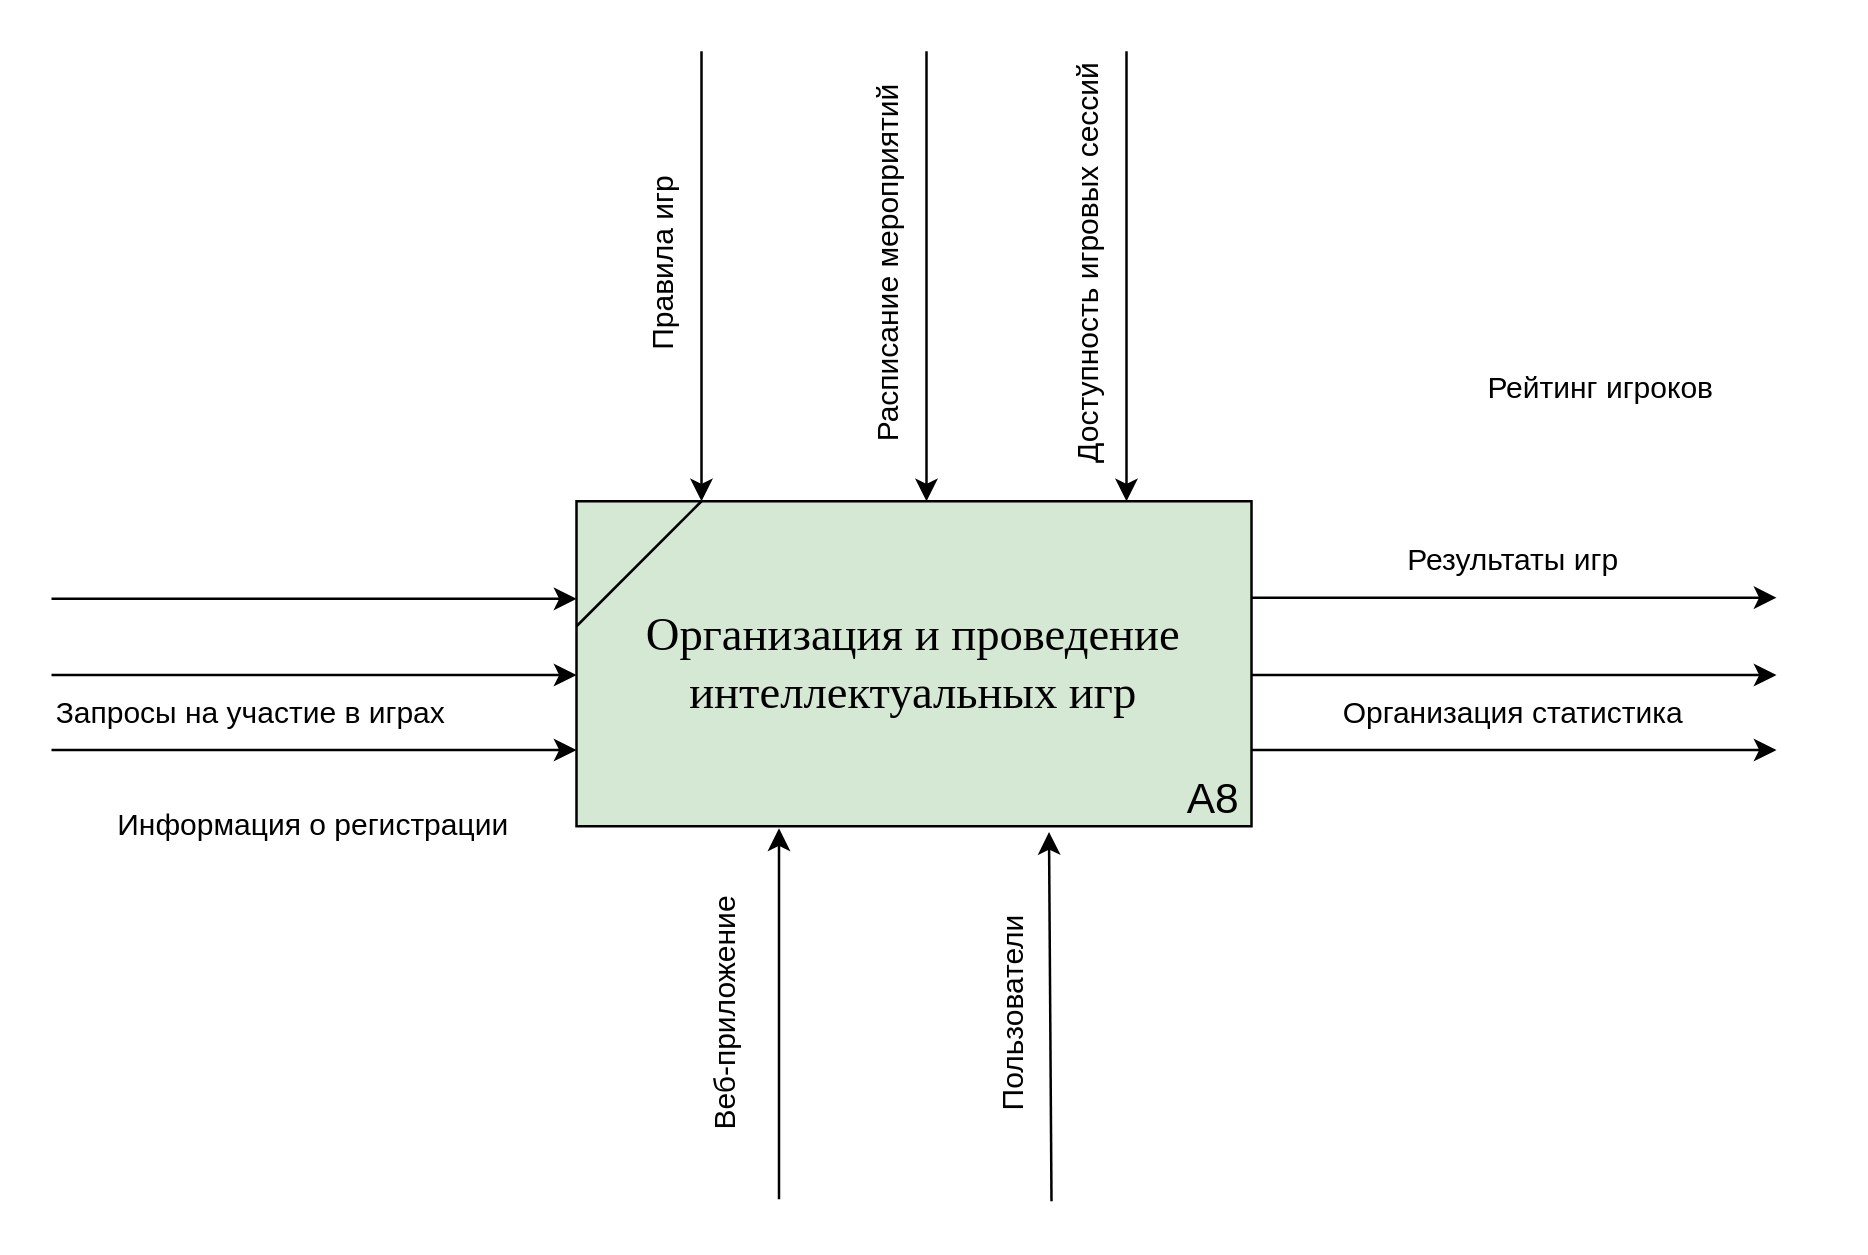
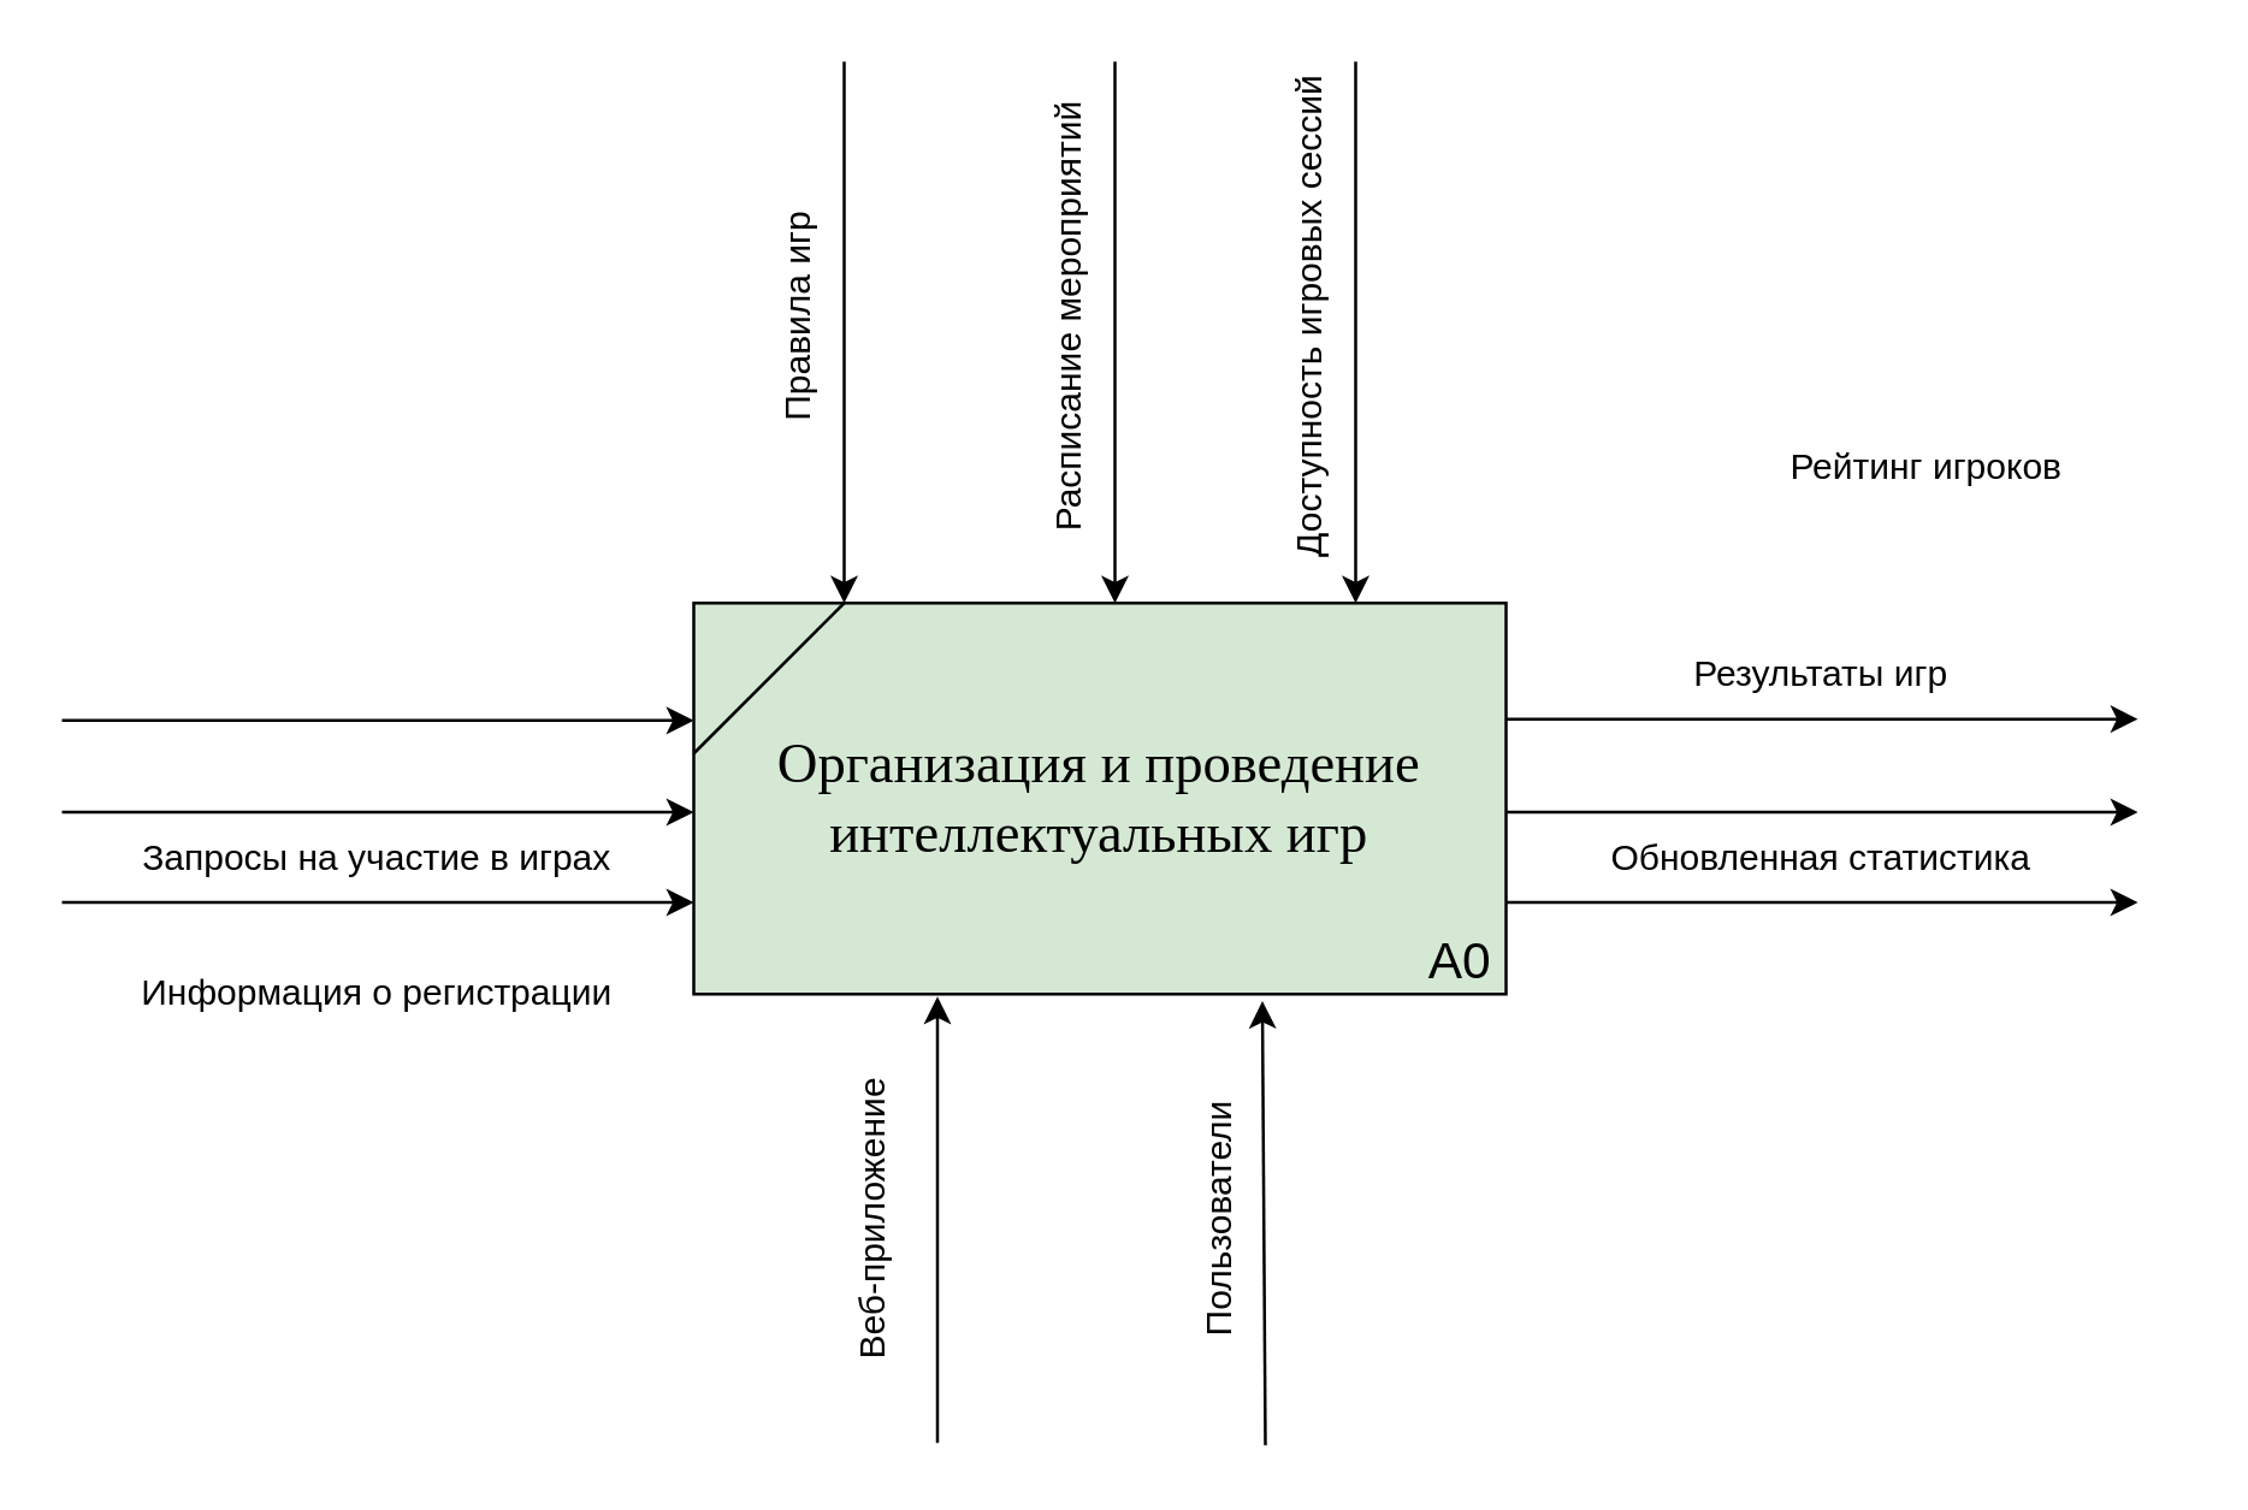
  <mxCell id="0" />
  <mxCell id="1" parent="0" />
  <mxCell id="2" value="&lt;span style=&quot;font-size:14.0pt;font-family:&amp;quot;Times New Roman&amp;quot;,serif;&lt;br/&gt;mso-fareast-font-family:Calibri;mso-fareast-theme-font:minor-latin;mso-ansi-language:&lt;br/&gt;RU;mso-fareast-language:EN-US;mso-bidi-language:AR-SA&quot;&gt;Организация и проведение&lt;br&gt;интеллектуальных игр&lt;/span&gt;" style="rounded=0;whiteSpace=wrap;html=1;fillColor=#d5e8d4;" parent="1" vertex="1"><mxGeometry x="230" y="200" width="270" height="130" as="geometry" /></mxCell>
- <mxCell id="3" value="&lt;font style=&quot;font-size: 17px;&quot;&gt;А8&lt;/font&gt;" style="text;html=1;align=center;verticalAlign=middle;whiteSpace=wrap;rounded=0;" parent="1" vertex="1"><mxGeometry x="470" y="310" width="30" height="20" as="geometry" /></mxCell>
+ <mxCell id="3" value="&lt;font style=&quot;font-size: 17px;&quot;&gt;А0&lt;/font&gt;" style="text;html=1;align=center;verticalAlign=middle;whiteSpace=wrap;rounded=0;" parent="1" vertex="1"><mxGeometry x="470" y="310" width="30" height="20" as="geometry" /></mxCell>
  <mxCell id="4" value="" style="endArrow=none;html=1;rounded=0;" parent="1" edge="1"><mxGeometry width="50" height="50" relative="1" as="geometry"><mxPoint x="230" y="250" as="sourcePoint" /><mxPoint x="280" y="200" as="targetPoint" /></mxGeometry></mxCell>
  <mxCell id="5" value="" style="endArrow=classic;html=1;rounded=0;" parent="1" edge="1"><mxGeometry width="50" height="50" relative="1" as="geometry"><mxPoint x="20" y="269.52" as="sourcePoint" /><mxPoint x="230" y="269.52" as="targetPoint" /></mxGeometry></mxCell>
  <mxCell id="6" value="Информация о регистрации" style="text;html=1;align=center;verticalAlign=middle;whiteSpace=wrap;rounded=0;" parent="1" vertex="1"><mxGeometry x="40" y="314.52" width="170" height="30" as="geometry" /></mxCell>
  <mxCell id="7" value="" style="endArrow=classic;html=1;rounded=0;" parent="1" edge="1"><mxGeometry width="50" height="50" relative="1" as="geometry"><mxPoint x="20" y="299.52" as="sourcePoint" /><mxPoint x="230" y="299.52" as="targetPoint" /></mxGeometry></mxCell>
- <mxCell id="8" value="Запросы на участие в играх" style="text;html=1;align=center;verticalAlign=middle;whiteSpace=wrap;rounded=0;" parent="1" vertex="1"><mxGeometry x="15" y="269.52" width="170" height="30" as="geometry" /></mxCell>
+ <mxCell id="8" value="Запросы на участие в играх" style="text;html=1;align=center;verticalAlign=middle;whiteSpace=wrap;rounded=0;" parent="1" vertex="1"><mxGeometry x="40" y="269.52" width="170" height="30" as="geometry" /></mxCell>
  <mxCell id="9" value="" style="endArrow=classic;html=1;rounded=0;" parent="1" edge="1"><mxGeometry width="50" height="50" relative="1" as="geometry"><mxPoint x="20" y="239.04" as="sourcePoint" /><mxPoint x="230" y="239.04" as="targetPoint" /></mxGeometry></mxCell>
  <mxCell id="10" value="" style="endArrow=classic;html=1;rounded=0;" parent="1" edge="1"><mxGeometry width="50" height="50" relative="1" as="geometry"><mxPoint x="500" y="238.56" as="sourcePoint" /><mxPoint x="710" y="238.56" as="targetPoint" /></mxGeometry></mxCell>
  <mxCell id="11" value="Результаты игр&lt;span style=&quot;color: rgba(0, 0, 0, 0); font-family: monospace; font-size: 0px; text-align: start; text-wrap: nowrap;&quot;&gt;%3CmxGraphModel%3E%3Croot%3E%3CmxCell%20id%3D%220%22%2F%3E%3CmxCell%20id%3D%221%22%20parent%3D%220%22%2F%3E%3CmxCell%20id%3D%222%22%20value%3D%22%22%20style%3D%22endArrow%3Dclassic%3Bhtml%3D1%3Brounded%3D0%3B%22%20edge%3D%221%22%20parent%3D%221%22%3E%3CmxGeometry%20width%3D%2250%22%20height%3D%2250%22%20relative%3D%221%22%20as%3D%22geometry%22%3E%3CmxPoint%20x%3D%22170%22%20y%3D%22300%22%20as%3D%22sourcePoint%22%2F%3E%3CmxPoint%20x%3D%22380%22%20y%3D%22300%22%20as%3D%22targetPoint%22%2F%3E%3C%2FmxGeometry%3E%3C%2FmxCell%3E%3CmxCell%20id%3D%223%22%20value%3D%22%D0%98%D0%BD%D1%84%D0%BE%D1%80%D0%BC%D0%B0%D1%86%D0%B8%D1%8F%20%D0%BE%20%D1%80%D0%B5%D0%B3%D0%B8%D1%81%D1%82%D1%80%D0%B0%D1%86%D0%B8%D0%B8%22%20style%3D%22text%3Bhtml%3D1%3Balign%3Dcenter%3BverticalAlign%3Dmiddle%3BwhiteSpace%3Dwrap%3Brounded%3D0%3B%22%20vertex%3D%221%22%20parent%3D%221%22%3E%3CmxGeometry%20x%3D%22190%22%20y%3D%22270%22%20width%3D%22170%22%20height%3D%2230%22%20as%3D%22geometry%22%2F%3E%3C%2FmxCell%3E%3C%2Froot%3E%3C%2FmxGraphModel%3E&lt;/span&gt;" style="text;html=1;align=center;verticalAlign=middle;whiteSpace=wrap;rounded=0;" parent="1" vertex="1"><mxGeometry x="520" y="208.56" width="170" height="30" as="geometry" /></mxCell>
  <mxCell id="12" value="" style="endArrow=classic;html=1;rounded=0;" parent="1" edge="1"><mxGeometry width="50" height="50" relative="1" as="geometry"><mxPoint x="500" y="269.52" as="sourcePoint" /><mxPoint x="710" y="269.52" as="targetPoint" /></mxGeometry></mxCell>
  <mxCell id="13" value="Рейтинг игроков" style="text;html=1;align=center;verticalAlign=middle;whiteSpace=wrap;rounded=0;" parent="1" vertex="1"><mxGeometry x="555" y="139.52" width="170" height="30" as="geometry" /></mxCell>
  <mxCell id="14" value="" style="endArrow=classic;html=1;rounded=0;" parent="1" edge="1"><mxGeometry width="50" height="50" relative="1" as="geometry"><mxPoint x="500" y="299.52" as="sourcePoint" /><mxPoint x="710" y="299.52" as="targetPoint" /></mxGeometry></mxCell>
- <mxCell id="15" value="Организация статистика" style="text;html=1;align=center;verticalAlign=middle;whiteSpace=wrap;rounded=0;" parent="1" vertex="1"><mxGeometry x="520" y="269.52" width="170" height="30" as="geometry" /></mxCell>
+ <mxCell id="15" value="Обновленная статистика" style="text;html=1;align=center;verticalAlign=middle;whiteSpace=wrap;rounded=0;" parent="1" vertex="1"><mxGeometry x="520" y="269.52" width="170" height="30" as="geometry" /></mxCell>
  <mxCell id="16" value="" style="endArrow=classic;html=1;rounded=0;entryX=0.3;entryY=1.013;entryDx=0;entryDy=0;entryPerimeter=0;" parent="1" edge="1"><mxGeometry width="50" height="50" relative="1" as="geometry"><mxPoint x="311" y="479.15" as="sourcePoint" /><mxPoint x="311" y="330.84" as="targetPoint" /></mxGeometry></mxCell>
  <mxCell id="17" value="Веб-приложение" style="text;html=1;align=center;verticalAlign=middle;whiteSpace=wrap;rounded=0;flipV=1;direction=north;rotation=-90;" parent="1" vertex="1"><mxGeometry x="210" y="390" width="160" height="30" as="geometry" /></mxCell>
  <mxCell id="18" value="" style="endArrow=classic;html=1;rounded=0;entryX=0.7;entryY=1.018;entryDx=0;entryDy=0;entryPerimeter=0;" parent="1" edge="1" target="2"><mxGeometry width="50" height="50" relative="1" as="geometry"><mxPoint x="420" y="480" as="sourcePoint" /><mxPoint x="580" y="404.741" as="targetPoint" /></mxGeometry></mxCell>
  <mxCell id="19" value="Пользователи" style="text;html=1;align=center;verticalAlign=middle;whiteSpace=wrap;rounded=0;flipV=1;direction=east;rotation=-90;" parent="1" vertex="1"><mxGeometry x="320" y="390" width="170" height="30" as="geometry" /></mxCell>
  <mxCell id="20" value="Правила игр" style="text;html=1;align=center;verticalAlign=middle;whiteSpace=wrap;rounded=0;rotation=-90;" vertex="1" parent="1"><mxGeometry x="180" y="90" width="170" height="30" as="geometry" /></mxCell>
  <mxCell id="21" value="" style="endArrow=classic;html=1;rounded=0;" edge="1" parent="1"><mxGeometry width="50" height="50" relative="1" as="geometry"><mxPoint x="280" y="20" as="sourcePoint" /><mxPoint x="280" y="200" as="targetPoint" /></mxGeometry></mxCell>
  <mxCell id="22" value="Расписание мероприятий" style="text;html=1;align=center;verticalAlign=middle;whiteSpace=wrap;rounded=0;rotation=-90;" vertex="1" parent="1"><mxGeometry x="270" y="90" width="170" height="30" as="geometry" /></mxCell>
  <mxCell id="23" value="" style="endArrow=classic;html=1;rounded=0;" edge="1" parent="1"><mxGeometry width="50" height="50" relative="1" as="geometry"><mxPoint x="370" y="20" as="sourcePoint" /><mxPoint x="370" y="200" as="targetPoint" /></mxGeometry></mxCell>
  <mxCell id="24" value="Доступность игровых сессий" style="text;html=1;align=center;verticalAlign=middle;whiteSpace=wrap;rounded=0;rotation=-90;" vertex="1" parent="1"><mxGeometry x="350" y="90" width="170" height="30" as="geometry" /></mxCell>
  <mxCell id="25" value="" style="endArrow=classic;html=1;rounded=0;" edge="1" parent="1"><mxGeometry width="50" height="50" relative="1" as="geometry"><mxPoint x="450" y="20" as="sourcePoint" /><mxPoint x="450" y="200" as="targetPoint" /></mxGeometry></mxCell>
